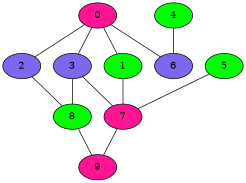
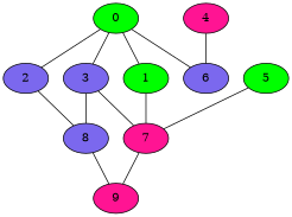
  graph {
    node [fillcolor=DeepPink style=filled]
    7
    9
-   8 [fillcolor=Lime]
-   0
+   8 [fillcolor=MediumSlateBlue]
+   0 [fillcolor=Lime]
    1 [fillcolor=Lime]
    2 [fillcolor=MediumSlateBlue]
    6 [fillcolor=MediumSlateBlue]
    3 [fillcolor=MediumSlateBlue]
-   4 [fillcolor=Lime]
+   4
    5 [fillcolor=Lime]
    7 -- 9
    8 -- 9
    0 -- 1
    0 -- 2
    0 -- 6
    0 -- 3
    1 -- 7
    2 -- 8
    3 -- 7
    3 -- 8
    4 -- 6
    5 -- 7
  }
